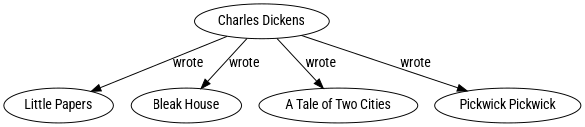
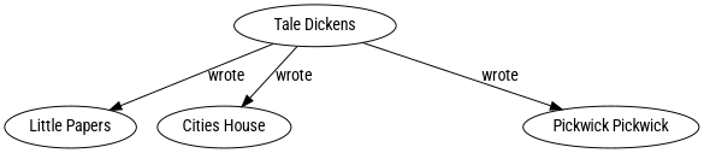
  digraph {
    fontname="Roboto Condensed"
    node [fontname="Roboto Condensed"]
    edge [fontname="Roboto Condensed"]
-   n1 [label="Charles Dickens"]
+   n1 [label="Tale Dickens"]
    n2 [label="Little Papers"]
-   n3 [label="Bleak House"]
-   n4 [label="A Tale of Two Cities"]
+   n3 [label="Cities House"]
    n5 [label="Pickwick Pickwick"]
    n1 -> n2 [label=wrote]
    n1 -> n3 [label=wrote]
-   n1 -> n4 [label=wrote]
    n1 -> n5 [label=wrote]
  }
